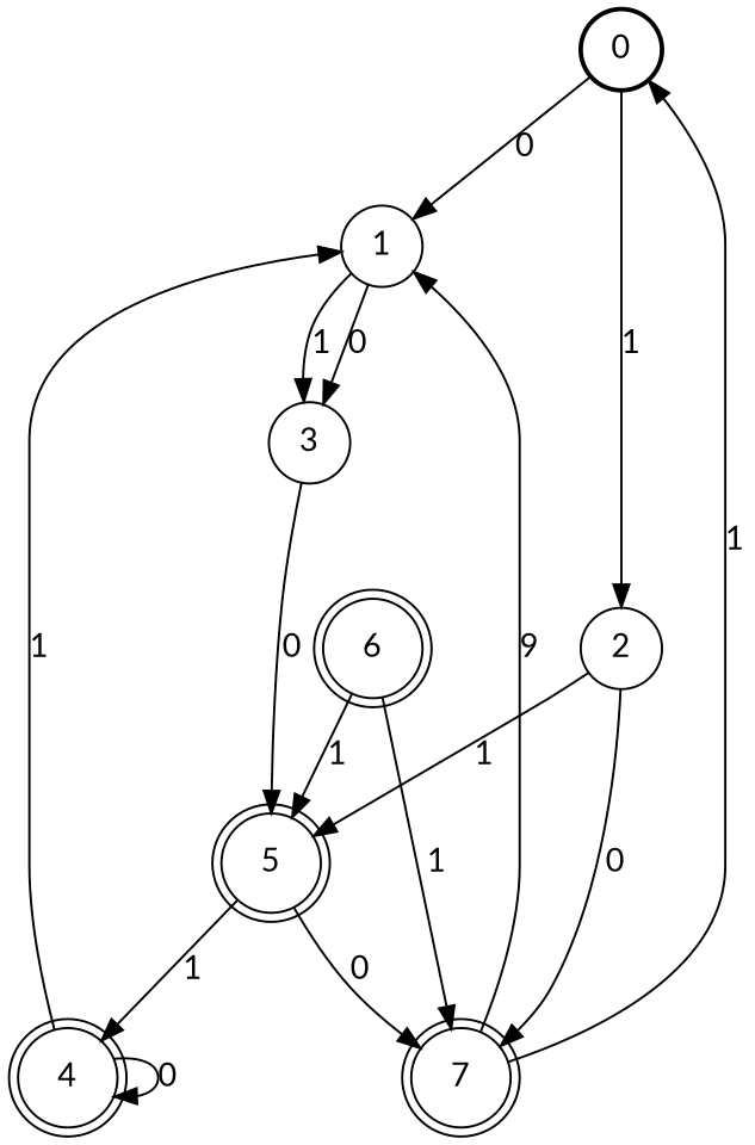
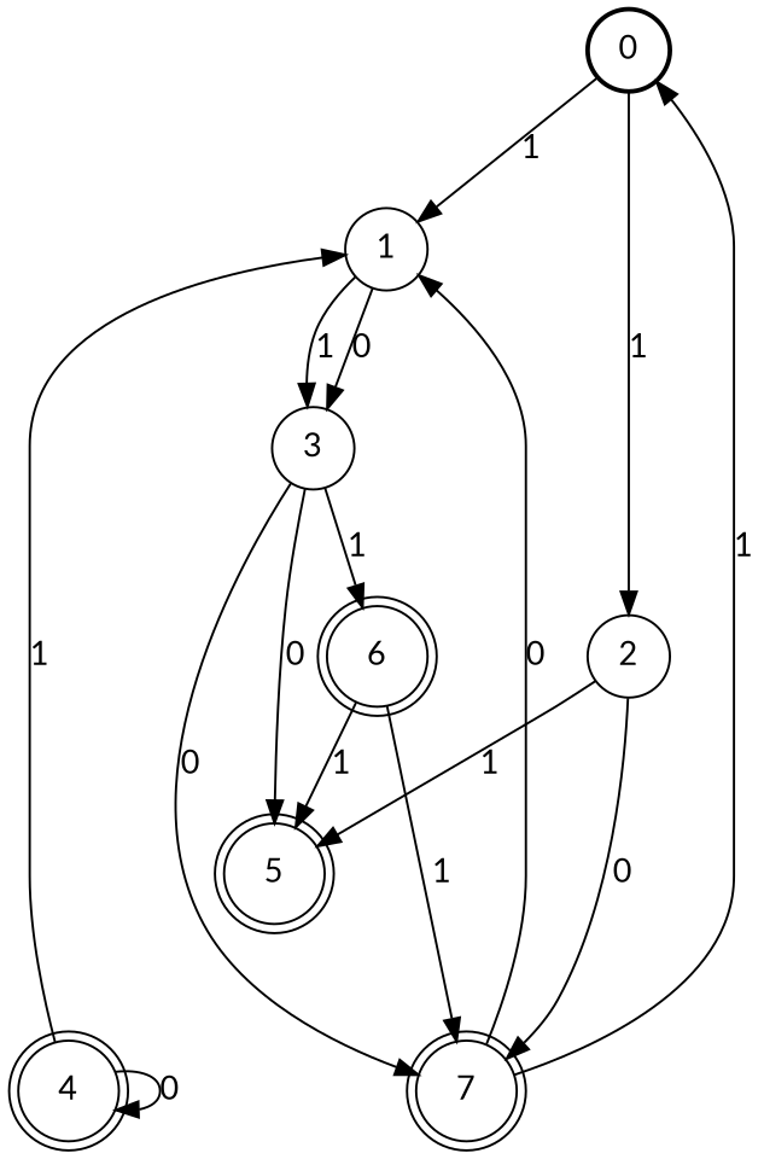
  digraph {
    fontname=Lato
    node [fontname=Lato shape=circle]
    edge [fontname=Lato]
    0 [style=bold]
    1
    2
    3
    5 [peripheries=2]
    7 [peripheries=2]
    6 [peripheries=2]
    4 [peripheries=2]
-   0 -> 1 [label=0]
+   0 -> 1 [label=1]
    0 -> 2 [label=1]
    1 -> 3 [label=0]
    1 -> 3 [label=1]
    2 -> 5 [label=1]
    2 -> 7 [label=0]
    3 -> 5 [label=0]
-   5 -> 7 [label=0]
-   5 -> 4 [label=1]
+   3 -> 6 [label=1]
+   3 -> 7 [label=0]
    7 -> 0 [label=1]
-   7 -> 1 [label=9]
+   7 -> 1 [label=0]
    6 -> 5 [label=1]
    6 -> 7 [label=1]
    4 -> 1 [label=1]
    4 -> 4 [label=0]
  }
